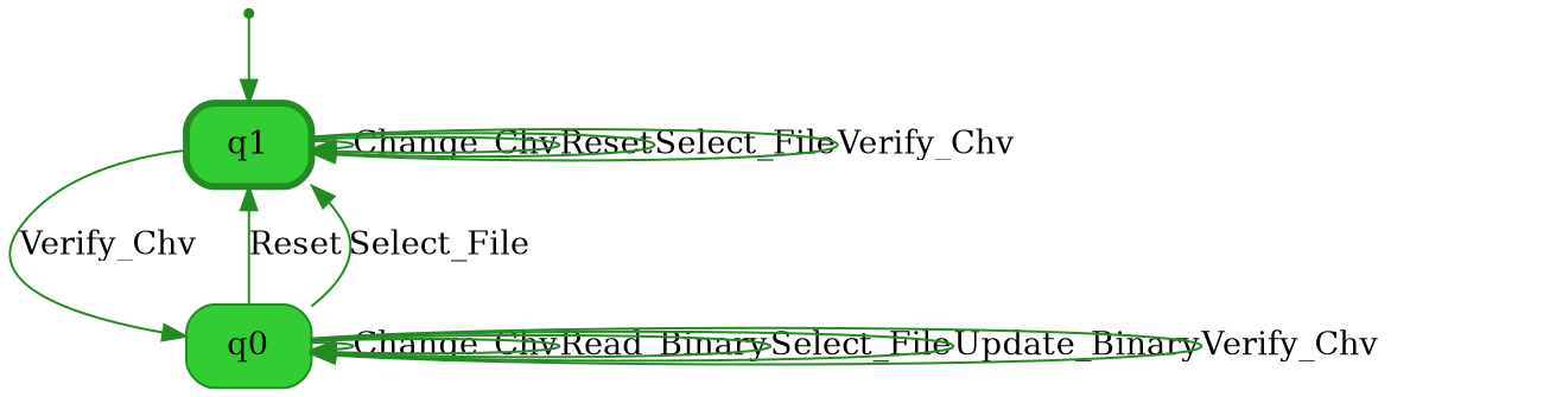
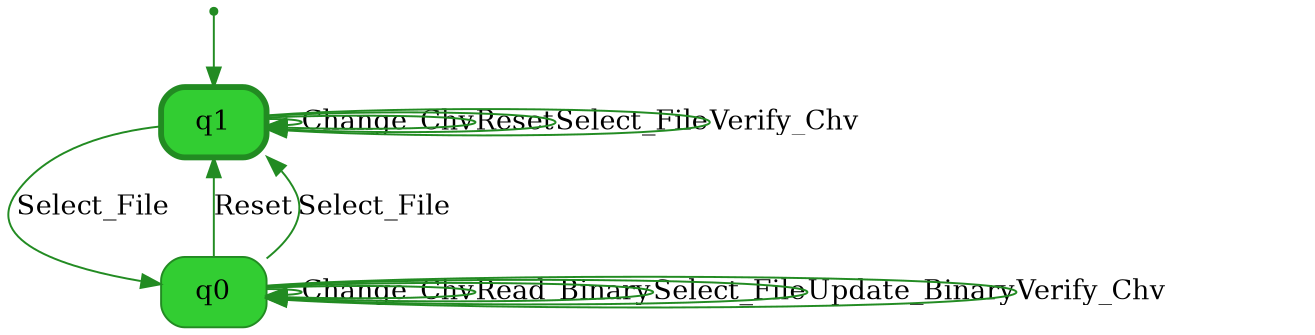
  digraph {
    rankdir=TB
    node [color=forestgreen shape=box fillcolor=limegreen style="rounded, filled"]
    edge [color=forestgreen]
    __invisible__ [shape=point fillcolor="" style=""]
    n2 [label=q1 penwidth=3]
    n3 [label=q0]
    __invisible__ -> n2
    n2 -> n2 [label=Change_Chv]
    n2 -> n2 [label=Reset]
    n2 -> n2 [label=Select_File]
    n2 -> n2 [label=Verify_Chv]
-   n2 -> n3 [label=Verify_Chv]
+   n2 -> n3 [label=Select_File]
    n3 -> n2 [label=Reset]
    n3 -> n2 [label=Select_File]
    n3 -> n3 [label=Change_Chv]
    n3 -> n3 [label=Read_Binary]
    n3 -> n3 [label=Select_File]
    n3 -> n3 [label=Update_Binary]
    n3 -> n3 [label=Verify_Chv]
  }
